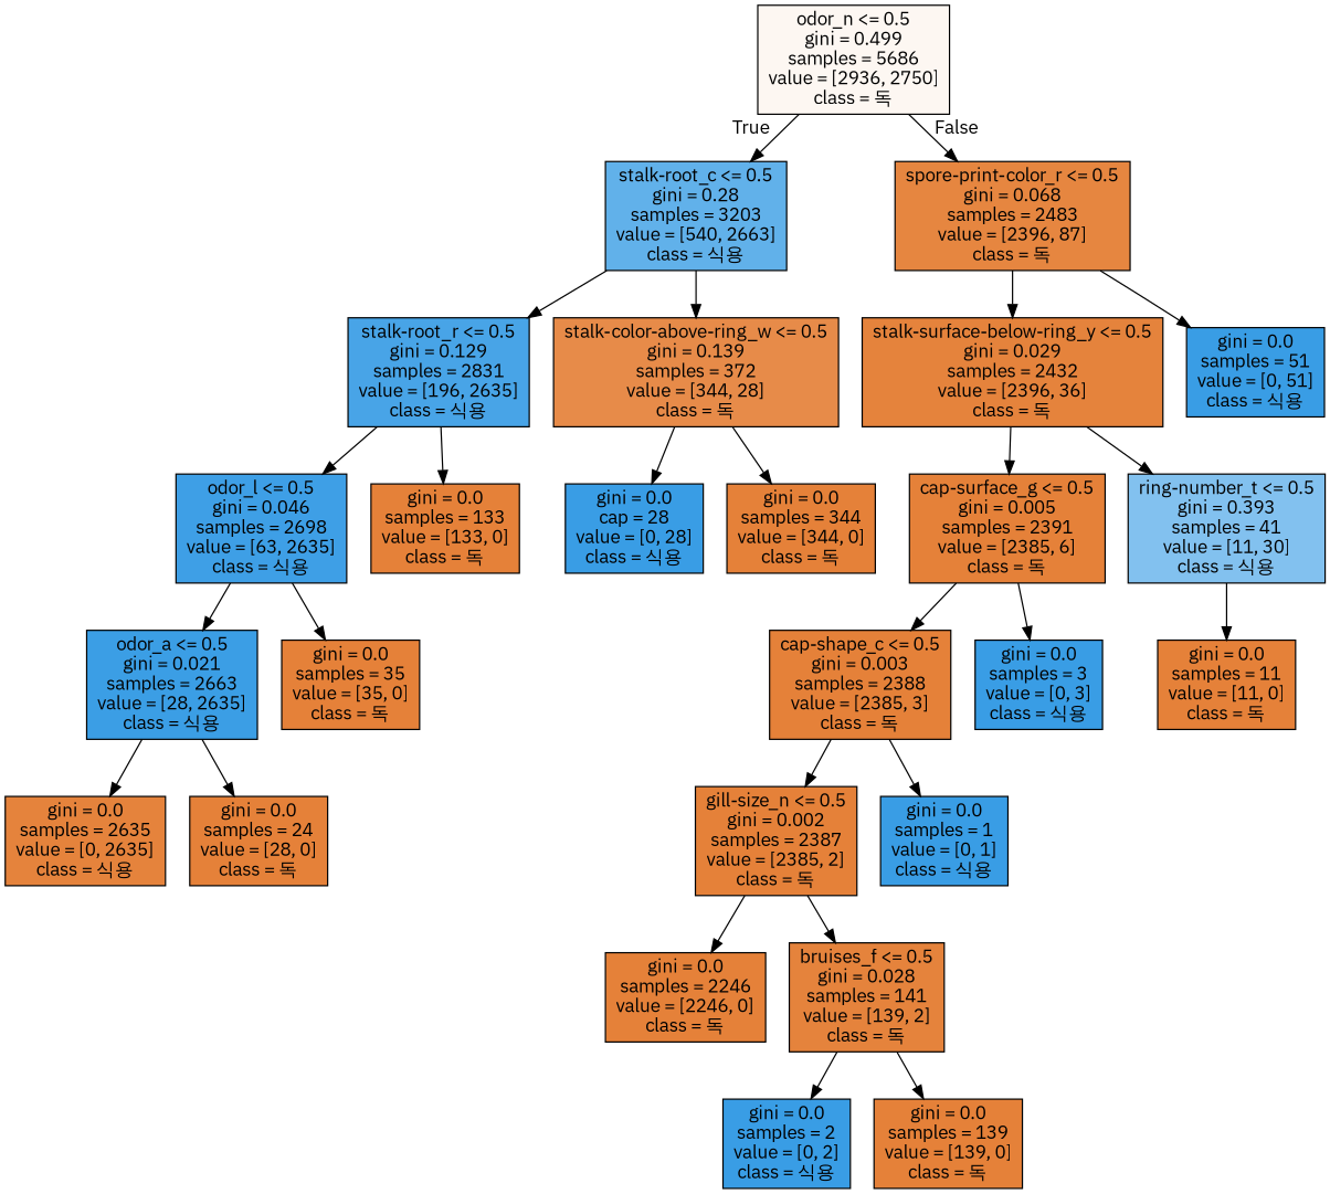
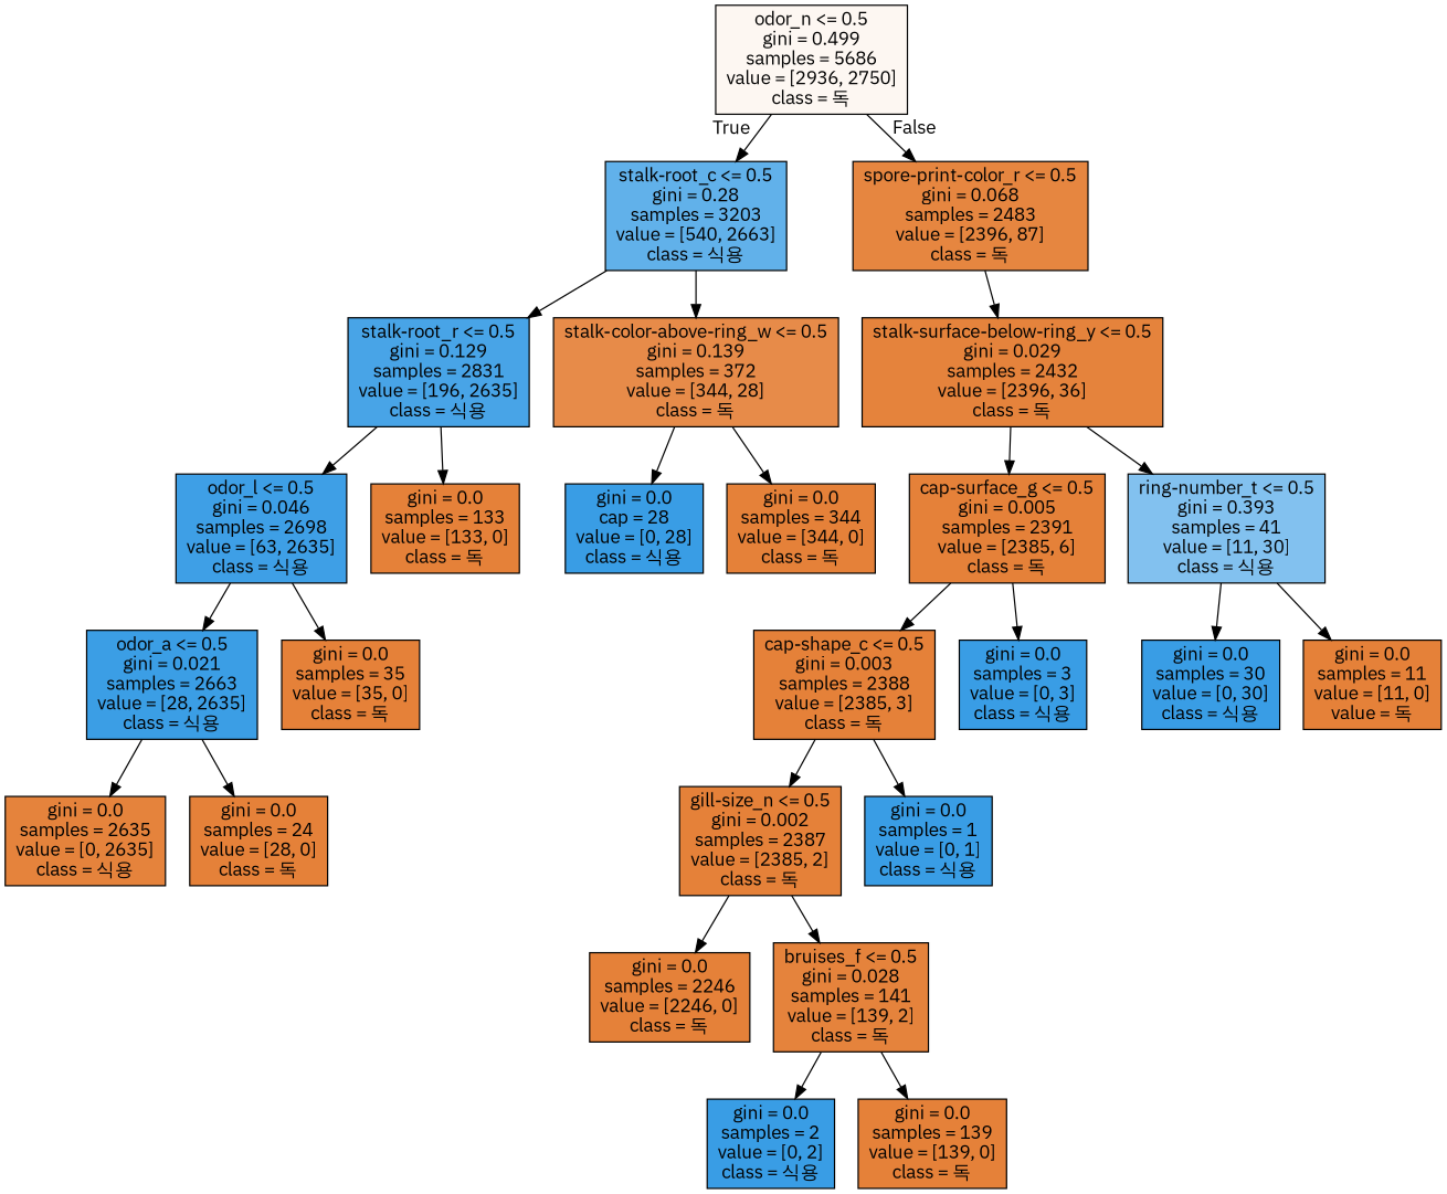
  digraph {
    fontname="IBM Plex Sans"
    node [color=black fillcolor="#e58139" fontname="IBM Plex Sans" shape=box style=filled]
    edge [fontname="IBM Plex Sans"]
    n1 [fillcolor="#fdf7f2" label="odor_n <= 0.5\ngini = 0.499\nsamples = 5686\nvalue = [2936, 2750]\nclass = 독"]
    n2 [fillcolor="#61b1ea" label="stalk-root_c <= 0.5\ngini = 0.28\nsamples = 3203\nvalue = [540, 2663]\nclass = 식용"]
    n3 [fillcolor="#e68640" label="spore-print-color_r <= 0.5\ngini = 0.068\nsamples = 2483\nvalue = [2396, 87]\nclass = 독"]
    n4 [fillcolor="#48a4e7" label="stalk-root_r <= 0.5\ngini = 0.129\nsamples = 2831\nvalue = [196, 2635]\nclass = 식용"]
    n5 [fillcolor="#e78b49" label="stalk-color-above-ring_w <= 0.5\ngini = 0.139\nsamples = 372\nvalue = [344, 28]\nclass = 독"]
    n6 [fillcolor="#e5833c" label="stalk-surface-below-ring_y <= 0.5\ngini = 0.029\nsamples = 2432\nvalue = [2396, 36]\nclass = 독"]
-   n7 [fillcolor="#399de5" label="gini = 0.0\nsamples = 51\nvalue = [0, 51]\nclass = 식용"]
    n8 [fillcolor="#3e9fe6" label="odor_l <= 0.5\ngini = 0.046\nsamples = 2698\nvalue = [63, 2635]\nclass = 식용"]
    n9 [label="gini = 0.0\nsamples = 133\nvalue = [133, 0]\nclass = 독"]
    n10 [fillcolor="#399de5" label="gini = 0.0\ncap = 28\nvalue = [0, 28]\nclass = 식용"]
    n11 [label="gini = 0.0\nsamples = 344\nvalue = [344, 0]\nclass = 독"]
    n12 [fillcolor="#3b9ee5" label="odor_a <= 0.5\ngini = 0.021\nsamples = 2663\nvalue = [28, 2635]\nclass = 식용"]
    n13 [label="gini = 0.0\nsamples = 35\nvalue = [35, 0]\nclass = 독"]
    n14 [fillcolor="#e5833c" label="gini = 0.0\nsamples = 2635\nvalue = [0, 2635]\nclass = 식용"]
    n15 [label="gini = 0.0\nsamples = 24\nvalue = [28, 0]\nclass = 독"]
    n16 [label="cap-surface_g <= 0.5\ngini = 0.005\nsamples = 2391\nvalue = [2385, 6]\nclass = 독"]
    n17 [fillcolor="#82c1ef" label="ring-number_t <= 0.5\ngini = 0.393\nsamples = 41\nvalue = [11, 30]\nclass = 식용"]
    n18 [label="cap-shape_c <= 0.5\ngini = 0.003\nsamples = 2388\nvalue = [2385, 3]\nclass = 독"]
    n19 [fillcolor="#399de5" label="gini = 0.0\nsamples = 3\nvalue = [0, 3]\nclass = 식용"]
-   n21 [label="gini = 0.0\nsamples = 11\nvalue = [11, 0]\nclass = 독"]
+   n20 [fillcolor="#399de5" label="gini = 0.0\nsamples = 30\nvalue = [0, 30]\nclass = 식용"]
+   n21 [label="gini = 0.0\nsamples = 11\nvalue = [11, 0]\nvalue = 독"]
    n22 [label="gill-size_n <= 0.5\ngini = 0.002\nsamples = 2387\nvalue = [2385, 2]\nclass = 독"]
    n23 [fillcolor="#399de5" label="gini = 0.0\nsamples = 1\nvalue = [0, 1]\nclass = 식용"]
    n24 [label="gini = 0.0\nsamples = 2246\nvalue = [2246, 0]\nclass = 독"]
    n25 [fillcolor="#e5833c" label="bruises_f <= 0.5\ngini = 0.028\nsamples = 141\nvalue = [139, 2]\nclass = 독"]
    n26 [fillcolor="#399de5" label="gini = 0.0\nsamples = 2\nvalue = [0, 2]\nclass = 식용"]
    n27 [label="gini = 0.0\nsamples = 139\nvalue = [139, 0]\nclass = 독"]
    n1 -> n2 [headlabel=True labelangle=45 labeldistance=2.5]
    n1 -> n3 [headlabel=False labelangle=-45 labeldistance=2.5]
    n2 -> n4
    n2 -> n5
    n3 -> n6
-   n3 -> n7
    n4 -> n8
    n4 -> n9
    n5 -> n10
    n5 -> n11
    n6 -> n16
    n6 -> n17
    n8 -> n12
    n8 -> n13
    n12 -> n14
    n12 -> n15
    n16 -> n18
    n16 -> n19
+   n17 -> n20
    n17 -> n21
    n18 -> n22
    n18 -> n23
    n22 -> n24
    n22 -> n25
    n25 -> n26
    n25 -> n27
  }
